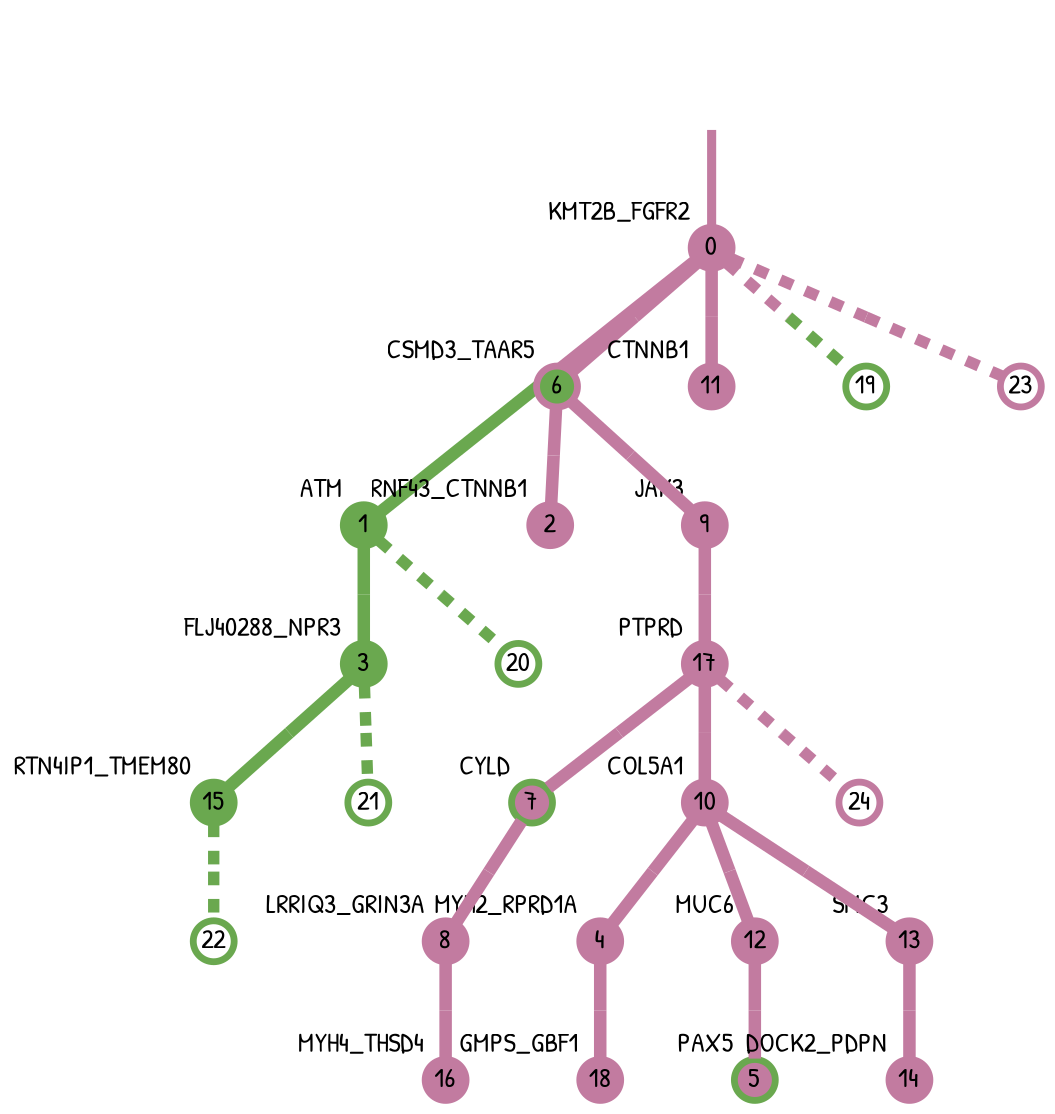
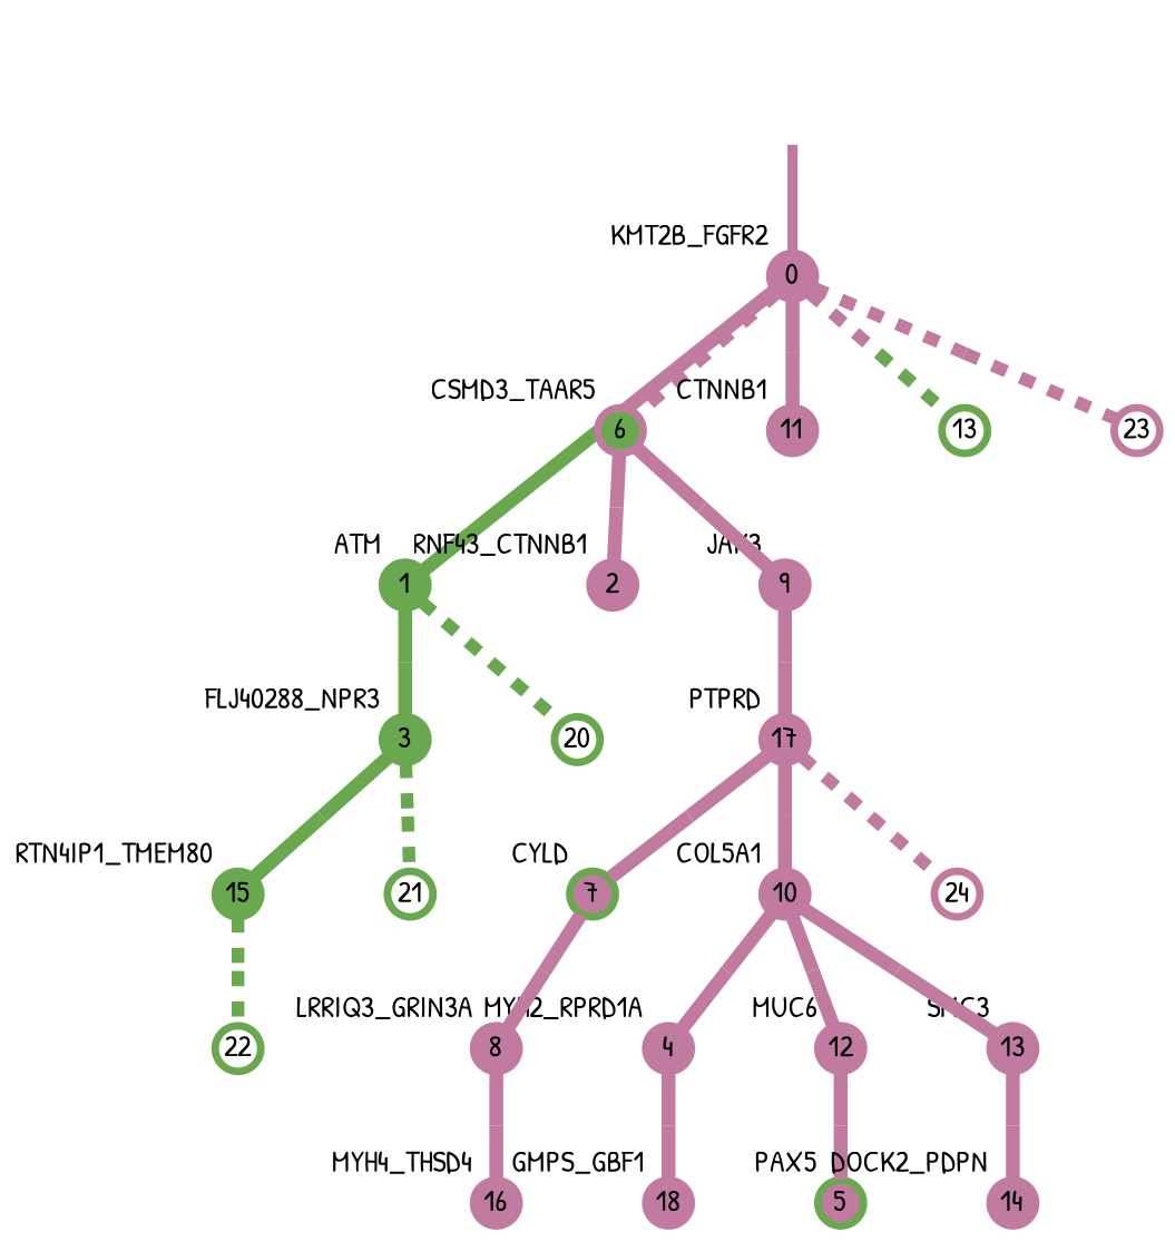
  strict digraph {
    fontname="Patrick Hand"
    forcelabels=true
    nodesep=0.7
    rankdir=TB
    ranksep=0.6
    splines=false
    node [color="#c27ba0ff" fillcolor="#c27ba0ff" fixedsize=true fontname="Patrick Hand" fontsize="12pt" penwidth=3 shape=circle style=filled]
    edge [arrowsize=0 color="#c27ba0ff;0.5:#c27ba0ff" fontname="Patrick Hand" minlen=1.048701286315918 penwidth=5.5 style=solid]
    0 [height=0.25 xlabel=KMT2B_FGFR2]
    1 [color="#6aa84fff" fillcolor="#6aa84fff" height=0.25 xlabel=ATM]
    6 [fillcolor="#6aa84fff" height=0.25 xlabel=CSMD3_TAAR5]
    11 [height=0.25 xlabel=CTNNB1]
-   19 [color="#6aa84fff" fillcolor="#6aa84fff" height=0.25 style=solid]
+   19 [color="#6aa84fff" fillcolor="#6aa84fff" height=0.25 style=solid label=13]
    23 [height=0.25 style=solid]
    3 [color="#6aa84fff" fillcolor="#6aa84fff" height=0.25 xlabel=FLJ40288_NPR3]
    20 [color="#6aa84fff" fillcolor="#6aa84fff" height=0.25 style=solid]
    2 [height=0.25 xlabel=RNF43_CTNNB1]
    9 [height=0.25 xlabel=JAK3]
    15 [color="#6aa84fff" fillcolor="#6aa84fff" height=0.25 xlabel=RTN4IP1_TMEM80]
    21 [color="#6aa84fff" fillcolor="#6aa84fff" height=0.25 style=solid]
    17 [height=0.25 xlabel=PTPRD]
    22 [color="#6aa84fff" fillcolor="#6aa84fff" height=0.25 style=solid]
    4 [height=0.25 xlabel=MYH2_RPRD1A]
    18 [height=0.25 xlabel=GMPS_GBF1]
    7 [color="#6aa84fff" height=0.25 xlabel=CYLD]
    10 [height=0.25 xlabel=COL5A1]
    24 [height=0.25 style=solid]
    8 [height=0.25 xlabel=LRRIQ3_GRIN3A]
    16 [height=0.25 xlabel=MYH4_THSD4]
    12 [height=0.25 xlabel=MUC6]
    13 [height=0.25 xlabel=SMC3]
    5 [color="#6aa84fff" height=0.25 xlabel=PAX5]
    14 [height=0.25 xlabel=DOCK2_PDPN]
    normal [style=invis xlabel=KMT2B_FGFR2 color="" fillcolor="" fixedsize="" fontsize="" shape=""]
    0 -> 1 [color="#c27ba0ff;0.5:#6aa84fff" minlen=2.5]
-   0 -> 6 [minlen=1.3701298236846924]
+   0 -> 6 [minlen=1.3701298236846924 style=dashed]
    0 -> 11 [minlen=1.2727272510528564]
    0 -> 19 [color="#c27ba0ff;0.5:#6aa84fff" penwidth=5 style=dashed]
    0 -> 23 [penwidth=5 style=dashed]
    1 -> 3 [color="#6aa84fff;0.5:#6aa84fff" minlen=1.5064935684204102]
    1 -> 20 [color="#6aa84fff;0.5:#6aa84fff" penwidth=5 style=dashed]
    6 -> 2 [minlen=1.5259740352630615]
    6 -> 9 [minlen=1.3311688899993896]
    3 -> 15 [color="#6aa84fff;0.5:#6aa84fff" minlen=1.1363636255264282]
    3 -> 21 [color="#6aa84fff;0.5:#6aa84fff" penwidth=5 style=dashed]
    9 -> 17 [minlen=1.097402572631836]
    15 -> 22 [color="#6aa84fff;0.5:#6aa84fff" penwidth=5 style=dashed]
    17 -> 7 [minlen=1.350649356842041]
    17 -> 10 [minlen=1.3116883039474487]
    17 -> 24 [penwidth=5 style=dashed]
    4 -> 18 [minlen=1.097402572631836]
    7 -> 8 [minlen=1.3311688899993896]
    10 -> 4 [minlen=1.4870129823684692]
    10 -> 12 [minlen=1.2727272510528564]
    10 -> 13 [minlen=1.2337663173675537]
    8 -> 16 [minlen=1.097402572631836]
    12 -> 5 [minlen=1.3896104097366333]
    13 -> 14 [minlen=1.1753246784210205]
    normal -> 0 [color="#c27ba0ff" penwidth=4 minlen=""]
  }
